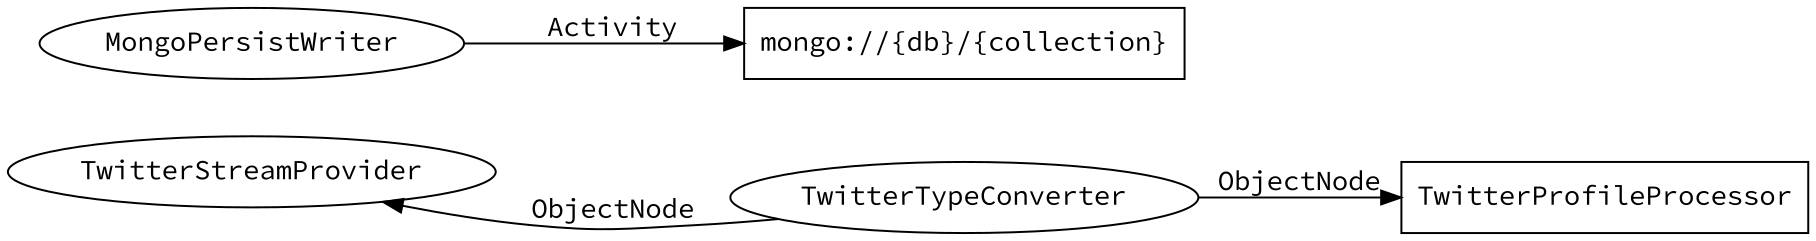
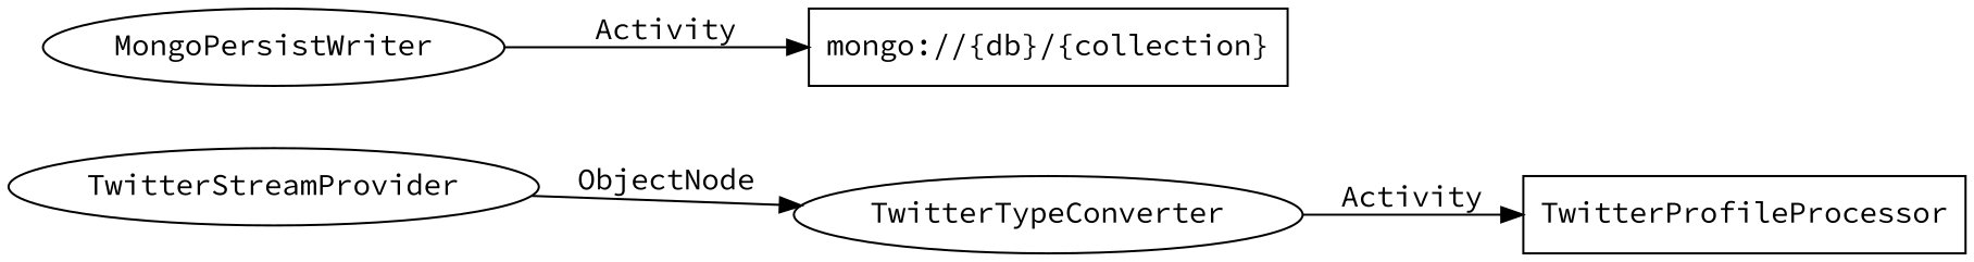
  digraph {
    fontname="Source Code Pro"
    rankdir=LR
    node [fontname="Source Code Pro" shape=ellipse]
    edge [fontname="Source Code Pro"]
    n1 [label=TwitterStreamProvider]
    TwitterTypeConverter [shape=""]
    n3 [label=TwitterProfileProcessor shape=box]
    n4 [label=MongoPersistWriter]
    n5 [label="mongo://{db}/{collection}" shape=box]
-   TwitterTypeConverter -> n1 [label=ObjectNode]
-   TwitterTypeConverter -> n3 [label=ObjectNode]
+   n1 -> TwitterTypeConverter [label=ObjectNode]
+   TwitterTypeConverter -> n3 [label=Activity]
    n4 -> n5 [label=Activity]
  }
